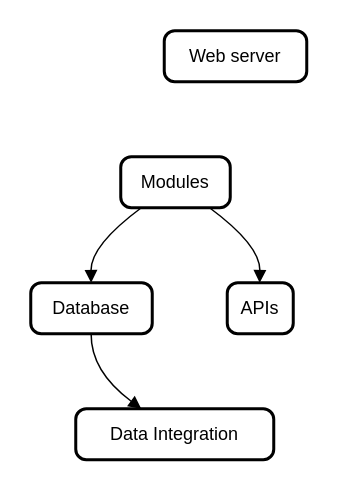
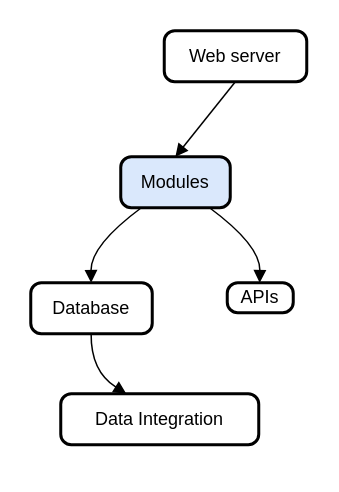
  <mxCell id="0" />
  <mxCell id="1" parent="0" />
  <mxCell id="2" value="Web server" style="rounded=1;absoluteArcSize=1;arcSize=14;whiteSpace=wrap;strokeWidth=2;" vertex="1" parent="1"><mxGeometry x="109" y="20" width="95" height="34" as="geometry" /></mxCell>
- <mxCell id="3" value="Modules" style="rounded=1;absoluteArcSize=1;arcSize=14;whiteSpace=wrap;strokeWidth=2;" vertex="1" parent="1"><mxGeometry x="80" y="104" width="73" height="34" as="geometry" /></mxCell>
+ <mxCell id="3" value="Modules" style="rounded=1;absoluteArcSize=1;arcSize=14;whiteSpace=wrap;strokeWidth=2;fillColor=#dae8fc;" vertex="1" parent="1"><mxGeometry x="80" y="104" width="73" height="34" as="geometry" /></mxCell>
  <mxCell id="4" value="Database" style="rounded=1;absoluteArcSize=1;arcSize=14;whiteSpace=wrap;strokeWidth=2;" vertex="1" parent="1"><mxGeometry y="188" width="81" height="34" as="geometry" x="20" /></mxCell>
- <mxCell id="5" value="APIs" style="rounded=1;absoluteArcSize=1;arcSize=14;whiteSpace=wrap;strokeWidth=2;" vertex="1" parent="1"><mxGeometry x="151" y="188" width="44" height="34" as="geometry" /></mxCell>
- <mxCell id="6" value="Data Integration" style="rounded=1;absoluteArcSize=1;arcSize=14;whiteSpace=wrap;strokeWidth=2;" vertex="1" parent="1"><mxGeometry x="50" y="272" width="132" height="34" as="geometry" /></mxCell>
+ <mxCell id="5" value="APIs" style="rounded=1;absoluteArcSize=1;arcSize=14;whiteSpace=wrap;strokeWidth=2;" vertex="1" parent="1"><mxGeometry x="151" y="188" width="44" height="20" as="geometry" /></mxCell>
+ <mxCell id="6" value="Data Integration" style="rounded=1;absoluteArcSize=1;arcSize=14;whiteSpace=wrap;strokeWidth=2;" vertex="1" parent="1"><mxGeometry x="40" y="262" width="132" height="34" as="geometry" /></mxCell>
+ <mxCell id="7" value="" style="curved=1;startArrow=none;endArrow=block;exitX=0.499;exitY=1;entryX=0.499;entryY=0;" edge="1" parent="1" source="2" target="3"><mxGeometry relative="1" as="geometry"><Array as="points" /></mxGeometry></mxCell>
  <mxCell id="8" value="" style="curved=1;startArrow=none;endArrow=block;exitX=0.188;exitY=1;entryX=0.497;entryY=0;" edge="1" parent="1" source="3" target="4"><mxGeometry relative="1" as="geometry"><Array as="points"><mxPoint x="60" y="163" /></Array></mxGeometry></mxCell>
  <mxCell id="9" value="" style="curved=1;startArrow=none;endArrow=block;exitX=0.811;exitY=1;entryX=0.492;entryY=0;" edge="1" parent="1" source="3" target="5"><mxGeometry relative="1" as="geometry"><Array as="points"><mxPoint x="173" y="163" /></Array></mxGeometry></mxCell>
  <mxCell id="10" value="" style="curved=1;startArrow=none;endArrow=block;exitX=0.497;exitY=1;entryX=0.331;entryY=0;" edge="1" parent="1" source="4" target="6"><mxGeometry relative="1" as="geometry"><Array as="points"><mxPoint x="60" y="247" /></Array></mxGeometry></mxCell>
